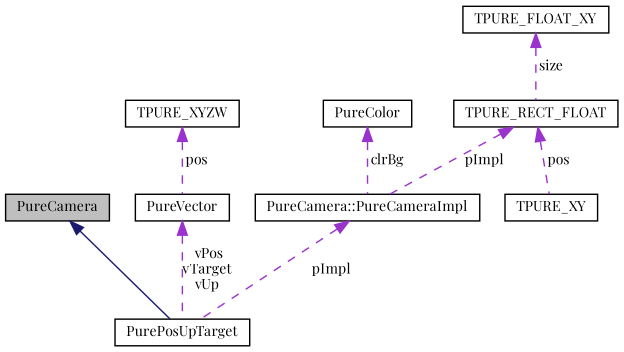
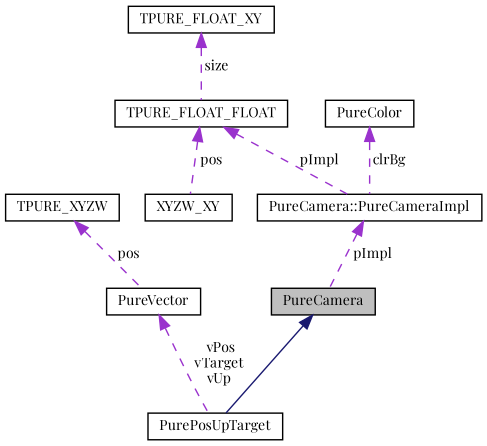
  digraph {
    fontname="Playfair Display"
    node [color=black fillcolor=white fontname="Playfair Display" fontsize=10 shape=record style=filled]
    edge [color=darkorchid3 dir=back fontname="Playfair Display" fontsize=10 labelfontname=Helvetica labelfontsize=10 style=dashed]
    n1 [fillcolor=grey75 fontcolor=black height=0.2 label=PureCamera width=0.4]
    n2 [height=0.2 label=PurePosUpTarget width=0.4]
    n3 [height=0.2 label=PureVector width=0.4]
    n4 [height=0.2 label=TPURE_XYZW width=0.4]
    n5 [height=0.2 label="PureCamera::PureCameraImpl" width=0.4]
-   n6 [height=0.2 label=TPURE_RECT_FLOAT width=0.4]
-   n7 [height=0.2 label=TPURE_XY width=0.4]
+   n6 [height=0.2 label=TPURE_FLOAT_FLOAT width=0.4]
+   n7 [height=0.2 label=XYZW_XY width=0.4]
    n8 [height=0.2 label=TPURE_FLOAT_XY width=0.4]
    n9 [height=0.2 label=PureColor width=0.4]
    n1 -> n2 [color=midnightblue style=solid]
    n3 -> n2 [label=" vPos\nvTarget\nvUp"]
    n4 -> n3 [label=" pos"]
-   n5 -> n2 [label=" pImpl"]
+   n5 -> n1 [label=" pImpl"]
    n6 -> n5 [label=" pImpl"]
    n6 -> n7 [label=" pos"]
    n8 -> n6 [label=" size"]
    n9 -> n5 [label=" clrBg"]
  }
